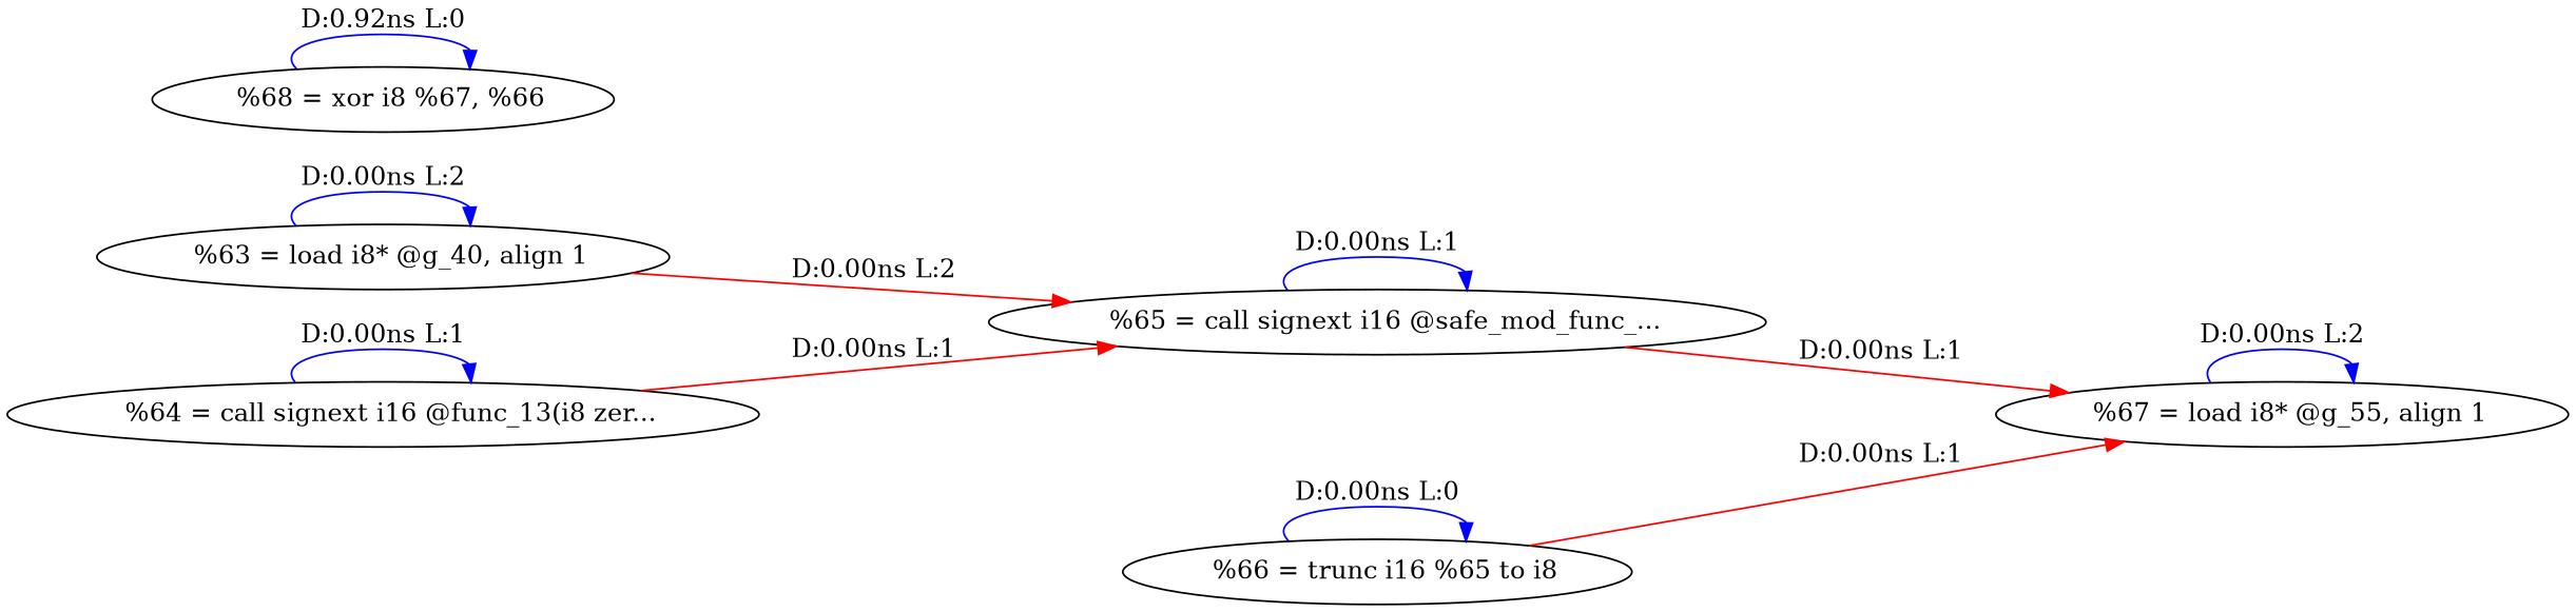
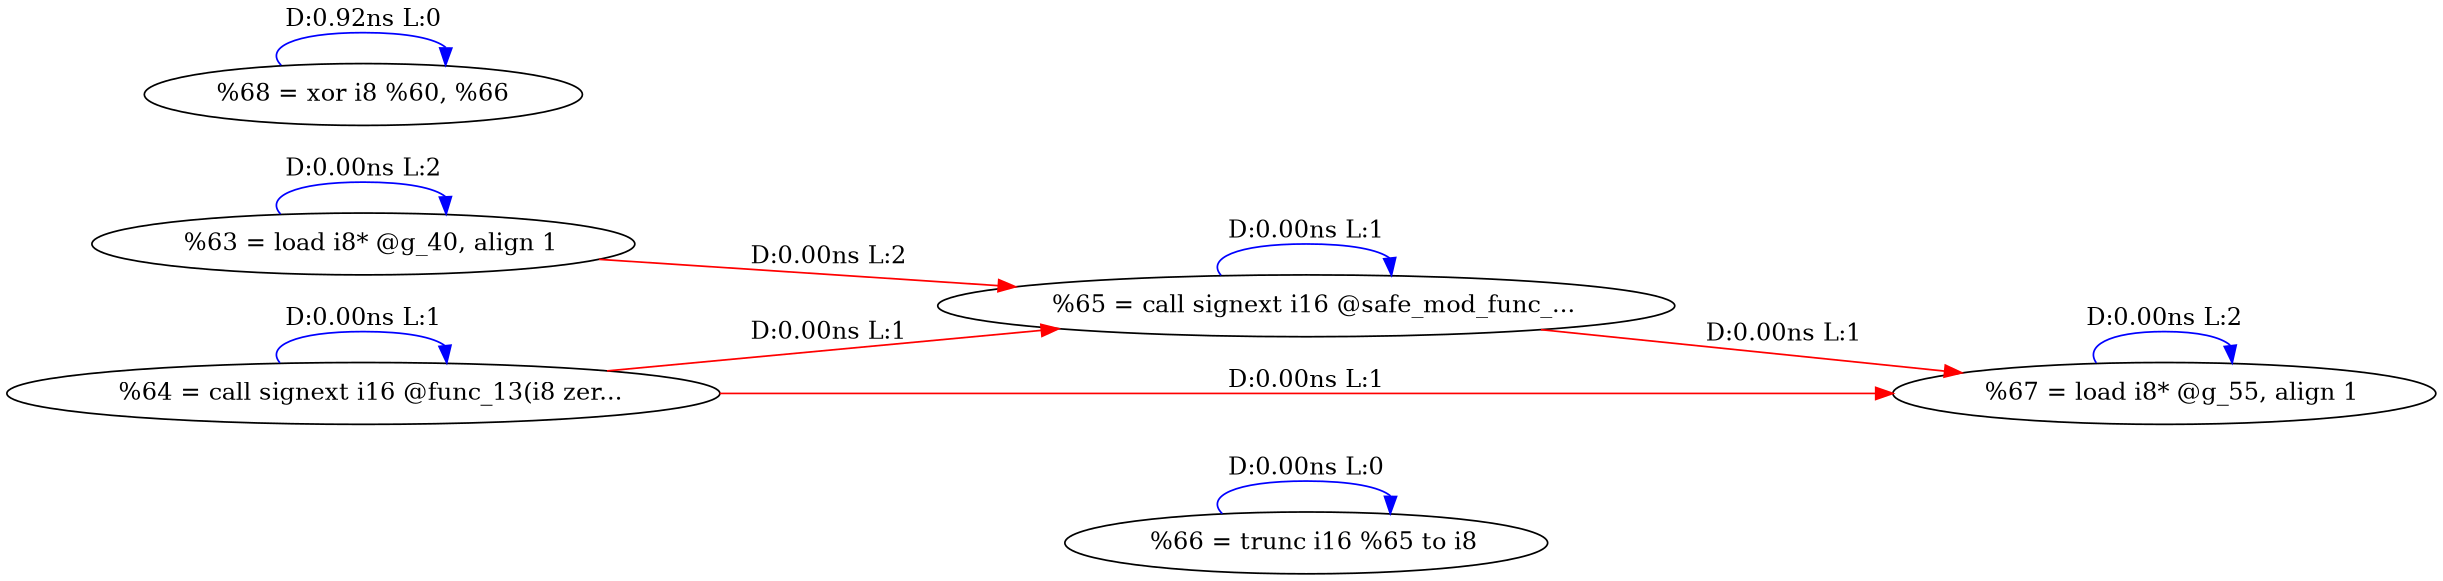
  digraph {
    rankdir=LR
    edge [color=blue]
    n1 [label="  %63 = load i8* @g_40, align 1"]
    n2 [label="  %65 = call signext i16 @safe_mod_func_..."]
    n3 [label="  %64 = call signext i16 @func_13(i8 zer..."]
    n4 [label="  %67 = load i8* @g_55, align 1"]
    n5 [label="  %66 = trunc i16 %65 to i8"]
-   n6 [label="  %68 = xor i8 %67, %66"]
+   n6 [label="%68 = xor i8 %60, %66"]
    n1 -> n1 [label="D:0.00ns L:2"]
    n1 -> n2 [color=red label="D:0.00ns L:2"]
    n2 -> n2 [label="D:0.00ns L:1"]
    n2 -> n4 [color=red label="D:0.00ns L:1"]
    n3 -> n2 [color=red label="D:0.00ns L:1"]
    n3 -> n3 [label="D:0.00ns L:1"]
-   n5 -> n4 [color=red label="D:0.00ns L:1"]
+   n3 -> n4 [color=red label="D:0.00ns L:1"]
    n4 -> n4 [label="D:0.00ns L:2"]
    n5 -> n5 [label="D:0.00ns L:0"]
    n6 -> n6 [label="D:0.92ns L:0"]
  }
